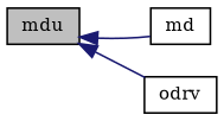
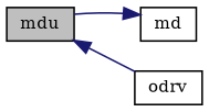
  digraph {
    fontname="DejaVu Serif"
    rankdir=LR
    node [color=black fillcolor=white fontname="DejaVu Serif" fontsize=10 shape=record style=filled]
    edge [color=midnightblue dir=back fontname="DejaVu Serif" fontsize=10 labelfontname=Helvetica labelfontsize=10 style=solid]
    n1 [fillcolor=grey75 fontcolor=black height=0.2 label=mdu width=0.4]
    n2 [height=0.2 label=md width=0.4]
    n3 [height=0.2 label=odrv width=0.4]
-   n1 -> n2
+   n2 -> n1
    n1 -> n3
  }
